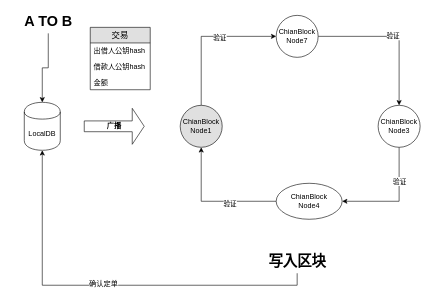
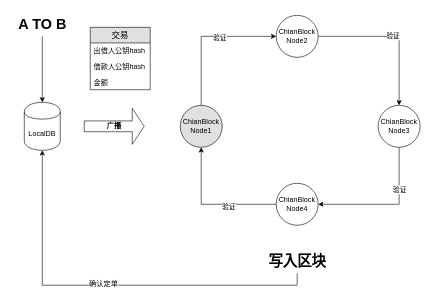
  <mxCell id="0" />
  <mxCell id="1" parent="0" />
  <mxCell id="2" value="LocalDB" style="shape=cylinder;whiteSpace=wrap;html=1;boundedLbl=1;backgroundOutline=1;" vertex="1" parent="1"><mxGeometry x="40" y="170" width="60" height="80" as="geometry" /></mxCell>
  <mxCell id="3" style="edgeStyle=orthogonalEdgeStyle;rounded=0;orthogonalLoop=1;jettySize=auto;html=1;exitX=0.5;exitY=0;exitDx=0;exitDy=0;entryX=0;entryY=0.5;entryDx=0;entryDy=0;" edge="1" parent="1" source="5" target="13"><mxGeometry relative="1" as="geometry" /></mxCell>
  <mxCell id="4" value="&lt;span style=&quot;font-size: 11px&quot;&gt;验证&lt;/span&gt;" style="text;html=1;resizable=0;points=[];align=center;verticalAlign=middle;labelBackgroundColor=#ffffff;" vertex="1" connectable="0" parent="3"><mxGeometry x="-0.05" y="-30" relative="1" as="geometry"><mxPoint as="offset" /></mxGeometry></mxCell>
  <mxCell id="5" value="ChianBlock&lt;br&gt;Node1" style="ellipse;whiteSpace=wrap;html=1;aspect=fixed;fillColor=#e0e0e0;" vertex="1" parent="1"><mxGeometry x="300" y="175" width="70" height="70" as="geometry" /></mxCell>
  <mxCell id="6" style="edgeStyle=orthogonalEdgeStyle;rounded=0;orthogonalLoop=1;jettySize=auto;html=1;exitX=0;exitY=0.5;exitDx=0;exitDy=0;entryX=0.5;entryY=1;entryDx=0;entryDy=0;" edge="1" parent="1" source="8" target="5"><mxGeometry relative="1" as="geometry" /></mxCell>
  <mxCell id="7" value="&lt;span style=&quot;font-size: 11px&quot;&gt;验证&lt;/span&gt;" style="text;html=1;resizable=0;points=[];align=center;verticalAlign=middle;labelBackgroundColor=#ffffff;" vertex="1" connectable="0" parent="6"><mxGeometry x="-0.273" y="3" relative="1" as="geometry"><mxPoint as="offset" /></mxGeometry></mxCell>
- <mxCell id="8" value="ChianBlock&lt;br&gt;Node4" style="ellipse;whiteSpace=wrap;html=1;aspect=fixed;" vertex="1" parent="1"><mxGeometry x="460" y="305" width="110" height="60" as="geometry" /></mxCell>
+ <mxCell id="8" value="ChianBlock&lt;br&gt;Node4" style="ellipse;whiteSpace=wrap;html=1;aspect=fixed;" vertex="1" parent="1"><mxGeometry x="460" y="305" width="70" height="70" as="geometry" /></mxCell>
  <mxCell id="9" style="edgeStyle=orthogonalEdgeStyle;rounded=0;orthogonalLoop=1;jettySize=auto;html=1;exitX=0.5;exitY=1;exitDx=0;exitDy=0;entryX=1;entryY=0.5;entryDx=0;entryDy=0;" edge="1" parent="1" source="11" target="8"><mxGeometry relative="1" as="geometry" /></mxCell>
  <mxCell id="10" value="&lt;span style=&quot;font-size: 11px&quot;&gt;验证&lt;/span&gt;" style="text;html=1;resizable=0;points=[];align=center;verticalAlign=middle;labelBackgroundColor=#ffffff;" vertex="1" connectable="0" parent="9"><mxGeometry x="-0.391" relative="1" as="geometry"><mxPoint as="offset" /></mxGeometry></mxCell>
  <mxCell id="11" value="ChianBlock&lt;br&gt;Node3" style="ellipse;whiteSpace=wrap;html=1;aspect=fixed;" vertex="1" parent="1"><mxGeometry x="630" y="175" width="70" height="70" as="geometry" /></mxCell>
  <mxCell id="12" value="验证" style="edgeStyle=orthogonalEdgeStyle;rounded=0;orthogonalLoop=1;jettySize=auto;html=1;exitX=1;exitY=0.5;exitDx=0;exitDy=0;entryX=0.5;entryY=0;entryDx=0;entryDy=0;" edge="1" parent="1" source="13" target="11"><mxGeometry relative="1" as="geometry"><mxPoint x="670" y="145" as="targetPoint" /></mxGeometry></mxCell>
- <mxCell id="13" value="ChianBlock&lt;br&gt;Node7" style="ellipse;whiteSpace=wrap;html=1;aspect=fixed;" vertex="1" parent="1"><mxGeometry x="460" y="25" width="70" height="70" as="geometry" /></mxCell>
+ <mxCell id="13" value="ChianBlock&lt;br&gt;Node2" style="ellipse;whiteSpace=wrap;html=1;aspect=fixed;" vertex="1" parent="1"><mxGeometry x="460" y="25" width="70" height="70" as="geometry" /></mxCell>
  <mxCell id="14" value="广播" style="shape=singleArrow;whiteSpace=wrap;html=1;fontStyle=1" vertex="1" parent="1"><mxGeometry x="140" y="180" width="100" height="60" as="geometry" /></mxCell>
  <mxCell id="15" style="edgeStyle=orthogonalEdgeStyle;rounded=0;orthogonalLoop=1;jettySize=auto;html=1;exitX=0.5;exitY=1;exitDx=0;exitDy=0;entryX=0.5;entryY=0;entryDx=0;entryDy=0;" edge="1" parent="1" source="16" target="2"><mxGeometry relative="1" as="geometry" /></mxCell>
- <mxCell id="16" value="A TO B" style="text;strokeColor=none;fillColor=none;html=1;fontSize=24;fontStyle=1;verticalAlign=middle;align=center;" vertex="1" parent="1"><mxGeometry x="30" y="15" width="100" height="40" as="geometry" /></mxCell>
+ <mxCell id="16" value="A TO B" style="text;strokeColor=none;fillColor=none;html=1;fontSize=24;fontStyle=1;verticalAlign=middle;align=center;" vertex="1" parent="1"><mxGeometry x="20" y="20" width="100" height="40" as="geometry" /></mxCell>
  <mxCell id="17" style="edgeStyle=orthogonalEdgeStyle;rounded=0;orthogonalLoop=1;jettySize=auto;html=1;exitX=0.5;exitY=1;exitDx=0;exitDy=0;entryX=0.5;entryY=1;entryDx=0;entryDy=0;" edge="1" parent="1" source="19" target="2"><mxGeometry relative="1" as="geometry" /></mxCell>
  <mxCell id="18" value="确认定单" style="text;html=1;resizable=0;points=[];align=center;verticalAlign=middle;labelBackgroundColor=#ffffff;" vertex="1" connectable="0" parent="17"><mxGeometry x="0.027" y="-3" relative="1" as="geometry"><mxPoint as="offset" /></mxGeometry></mxCell>
  <mxCell id="19" value="写入区块" style="text;strokeColor=none;fillColor=none;html=1;fontSize=24;fontStyle=1;verticalAlign=middle;align=center;" vertex="1" parent="1"><mxGeometry x="445" y="415" width="100" height="40" as="geometry" /></mxCell>
  <mxCell id="20" value="交易" style="swimlane;fontStyle=0;childLayout=stackLayout;horizontal=1;startSize=26;fillColor=#e0e0e0;horizontalStack=0;resizeParent=1;resizeParentMax=0;resizeLast=0;collapsible=1;marginBottom=0;swimlaneFillColor=#ffffff;align=center;fontSize=14;" vertex="1" parent="1"><mxGeometry x="150" y="45" width="100" height="104" as="geometry" /></mxCell>
  <mxCell id="21" value="出借人公钥hash" style="text;strokeColor=none;fillColor=none;spacingLeft=4;spacingRight=4;overflow=hidden;rotatable=0;points=[[0,0.5],[1,0.5]];portConstraint=eastwest;fontSize=12;" vertex="1" parent="20"><mxGeometry y="26" width="100" height="26" as="geometry" /></mxCell>
  <mxCell id="22" value="借款人公钥hash" style="text;strokeColor=none;fillColor=none;spacingLeft=4;spacingRight=4;overflow=hidden;rotatable=0;points=[[0,0.5],[1,0.5]];portConstraint=eastwest;fontSize=12;" vertex="1" parent="20"><mxGeometry y="52" width="100" height="26" as="geometry" /></mxCell>
  <mxCell id="23" value="金额" style="text;strokeColor=none;fillColor=none;spacingLeft=4;spacingRight=4;overflow=hidden;rotatable=0;points=[[0,0.5],[1,0.5]];portConstraint=eastwest;fontSize=12;" vertex="1" parent="20"><mxGeometry y="78" width="100" height="26" as="geometry" /></mxCell>
